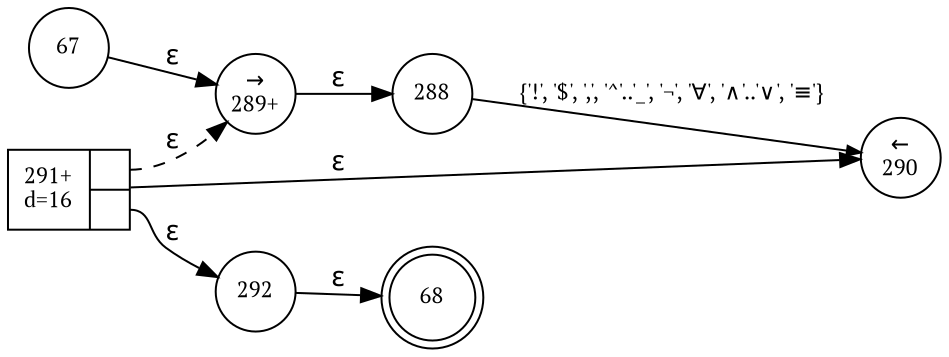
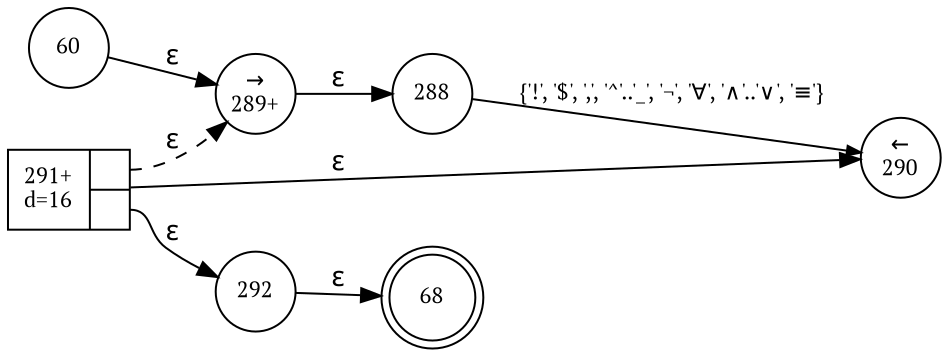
  digraph {
    fontname="PT Serif"
    rankdir=LR
    node [fixedsize=true fontname="PT Serif" fontsize=11 shape=circle peripheries=1]
    edge [fontname="PT Serif"]
    n1 [label=68 shape=doublecircle width=.6 peripheries=""]
    n2 [label=288 width=.55]
    n3 [label="&larr;\n290" width=.55]
    n4 [label="&rarr;\n289+" width=.55]
    n5 [fixedsize=false label="{291+\nd=16|{<p0>|<p1>}}" shape=record]
    n6 [label=292 width=.55]
-   n7 [label=67 width=.55]
+   n7 [label=60 width=.55]
    n2 -> n3 [arrowhead=normal arrowsize=.7 fontsize=11 label="{'!', '$', ',', '^'..'_', '¬', '∀', '∧'..'∨', '≡'}"]
    n4 -> n2 [label="&epsilon;"]
    n5 -> n3 [label="&epsilon;"]
    n5 -> n4 [label="&epsilon;" style=dashed tailport=p0]
    n5 -> n6 [label="&epsilon;" tailport=p1]
    n6 -> n1 [label="&epsilon;"]
    n7 -> n4 [label="&epsilon;"]
  }
